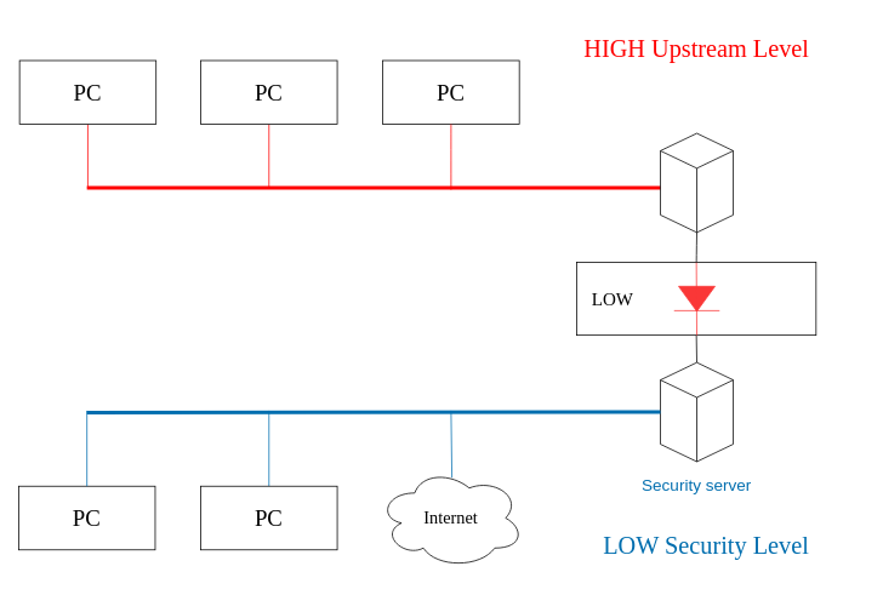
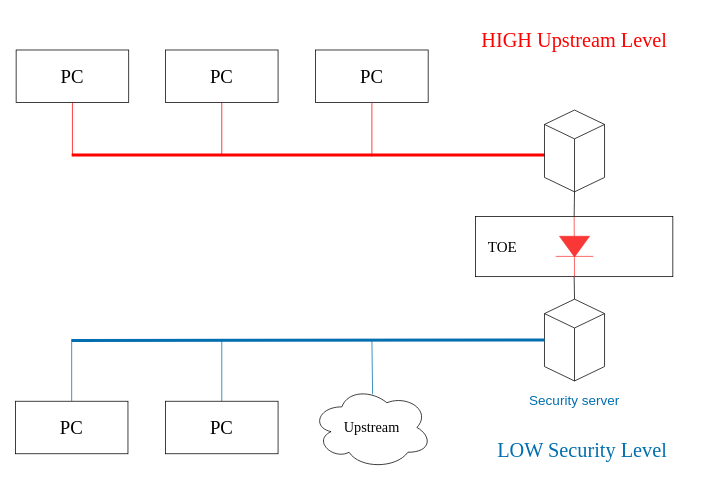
  <mxCell id="0" />
  <mxCell id="1" parent="0" />
  <mxCell id="2" value="" style="endArrow=none;html=1;rounded=0;entryX=0.5;entryY=1;entryDx=0;entryDy=0;fontColor=default;fillColor=#1ba1e2;strokeColor=#ff0000;" parent="1" target="22" edge="1"><mxGeometry width="50" height="50" relative="1" as="geometry"><mxPoint x="96" y="206" as="sourcePoint" /><mxPoint x="96" y="86" as="targetPoint" /><Array as="points" /></mxGeometry></mxCell>
  <mxCell id="3" value="" style="endArrow=none;html=1;rounded=0;fontColor=default;fillColor=#1ba1e2;strokeColor=#ff0000;strokeWidth=4;" parent="1" edge="1"><mxGeometry width="50" height="50" relative="1" as="geometry"><mxPoint x="95" y="206" as="sourcePoint" /><mxPoint x="735" y="206" as="targetPoint" /><Array as="points" /></mxGeometry></mxCell>
  <mxCell id="4" value="" style="endArrow=none;html=1;rounded=0;entryX=0.5;entryY=1;entryDx=0;entryDy=0;fontColor=default;fillColor=#1ba1e2;strokeColor=#ff0000;" parent="1" target="21" edge="1"><mxGeometry width="50" height="50" relative="1" as="geometry"><mxPoint x="295" y="206" as="sourcePoint" /><mxPoint x="295" y="86" as="targetPoint" /><Array as="points" /></mxGeometry></mxCell>
- <mxCell id="5" value="&lt;font style=&quot;font-size: 19px;&quot; face=&quot;Verdana&quot;&gt;Internet&lt;/font&gt;" style="ellipse;shape=cloud;whiteSpace=wrap;html=1;fillColor=default;fontColor=default;" parent="1" vertex="1"><mxGeometry x="415" y="514" width="160" height="110" as="geometry" /></mxCell>
+ <mxCell id="5" value="&lt;font style=&quot;font-size: 19px;&quot; face=&quot;Verdana&quot;&gt;Upstream&lt;/font&gt;" style="ellipse;shape=cloud;whiteSpace=wrap;html=1;fillColor=default;fontColor=default;" parent="1" vertex="1"><mxGeometry x="415" y="514" width="160" height="110" as="geometry" /></mxCell>
  <mxCell id="6" value="" style="html=1;whiteSpace=wrap;shape=isoCube2;backgroundOutline=1;isoAngle=15;fontColor=default;" parent="1" vertex="1"><mxGeometry x="725" y="146" width="80" height="109" as="geometry" /></mxCell>
- <mxCell id="7" value="&lt;font style=&quot;font-size: 20px;&quot;&gt;&lt;font style=&quot;font-size: 20px;&quot; face=&quot;Verdana&quot;&gt;&amp;nbsp; &amp;nbsp;&lt;/font&gt;&lt;span style=&quot;font-family: Verdana; background-color: initial;&quot;&gt;&lt;font style=&quot;font-size: 20px;&quot;&gt;LOW&lt;/font&gt;&lt;/span&gt;&lt;/font&gt;" style="rounded=0;whiteSpace=wrap;html=1;align=left;" parent="1" vertex="1"><mxGeometry x="633" y="288" width="263" height="80" as="geometry" /></mxCell>
+ <mxCell id="7" value="&lt;font style=&quot;font-size: 20px;&quot;&gt;&lt;font style=&quot;font-size: 20px;&quot; face=&quot;Verdana&quot;&gt;&amp;nbsp; &amp;nbsp;&lt;/font&gt;&lt;span style=&quot;font-family: Verdana; background-color: initial;&quot;&gt;&lt;font style=&quot;font-size: 20px;&quot;&gt;TOE&lt;/font&gt;&lt;/span&gt;&lt;/font&gt;" style="rounded=0;whiteSpace=wrap;html=1;align=left;" parent="1" vertex="1"><mxGeometry x="633" y="288" width="263" height="80" as="geometry" /></mxCell>
  <mxCell id="8" value="" style="endArrow=none;html=1;rounded=0;exitX=0.5;exitY=0;exitDx=0;exitDy=0;exitPerimeter=0;entryX=0.5;entryY=1;entryDx=0;entryDy=0;" parent="1" source="9" target="7" edge="1"><mxGeometry width="50" height="50" relative="1" as="geometry"><mxPoint x="775" y="449" as="sourcePoint" /><mxPoint x="770" y="379" as="targetPoint" /></mxGeometry></mxCell>
  <mxCell id="9" value="" style="html=1;whiteSpace=wrap;shape=isoCube2;backgroundOutline=1;isoAngle=15;fontColor=default;" parent="1" vertex="1"><mxGeometry x="725" y="398" width="80" height="109" as="geometry" /></mxCell>
  <mxCell id="10" value="" style="endArrow=none;html=1;rounded=0;strokeColor=#006eaf;entryX=0;entryY=0.5;entryDx=0;entryDy=0;entryPerimeter=0;strokeWidth=4;" parent="1" target="9" edge="1"><mxGeometry width="50" height="50" relative="1" as="geometry"><mxPoint x="95" y="453" as="sourcePoint" /><mxPoint x="775" y="538" as="targetPoint" /></mxGeometry></mxCell>
  <mxCell id="11" value="&lt;font color=&quot;#006eaf&quot; style=&quot;font-size: 18px;&quot;&gt;Security server&lt;/font&gt;" style="text;html=1;whiteSpace=wrap;overflow=hidden;rounded=0;align=center;" parent="1" vertex="1"><mxGeometry x="645" y="517" width="240" height="30" as="geometry" /></mxCell>
  <mxCell id="12" value="" style="triangle;whiteSpace=wrap;html=1;rotation=90;strokeColor=#FA3737;gradientColor=none;fillColor=#FA3737;shadow=0;rounded=0;" parent="1" vertex="1"><mxGeometry x="751.25" y="308" width="27.5" height="40" as="geometry" /></mxCell>
  <mxCell id="13" value="" style="endArrow=none;html=1;rounded=0;strokeColor=#FA3737;" parent="1" edge="1"><mxGeometry width="50" height="50" relative="1" as="geometry"><mxPoint x="740" y="341" as="sourcePoint" /><mxPoint x="790" y="341" as="targetPoint" /></mxGeometry></mxCell>
  <mxCell id="14" value="" style="endArrow=none;html=1;rounded=0;strokeColor=#006eaf;exitX=0.506;exitY=0.097;exitDx=0;exitDy=0;exitPerimeter=0;" parent="1" source="5" edge="1"><mxGeometry width="50" height="50" relative="1" as="geometry"><mxPoint x="495" y="535" as="sourcePoint" /><mxPoint x="495" y="451" as="targetPoint" /></mxGeometry></mxCell>
  <mxCell id="15" value="" style="endArrow=none;html=1;rounded=0;exitX=0.5;exitY=0;exitDx=0;exitDy=0;strokeColor=#006eaf;" parent="1" source="16" edge="1"><mxGeometry width="50" height="50" relative="1" as="geometry"><mxPoint x="295" y="591" as="sourcePoint" /><mxPoint x="295" y="451" as="targetPoint" /></mxGeometry></mxCell>
  <mxCell id="16" value="&lt;font face=&quot;Verdana&quot;&gt;&lt;span style=&quot;font-size: 25px;&quot;&gt;PC&lt;/span&gt;&lt;/font&gt;" style="rounded=0;whiteSpace=wrap;html=1;fontColor=default;" parent="1" vertex="1"><mxGeometry x="220" y="534" width="150" height="70" as="geometry" /></mxCell>
  <mxCell id="17" value="&lt;font face=&quot;Verdana&quot;&gt;&lt;span style=&quot;font-size: 25px;&quot;&gt;PC&lt;/span&gt;&lt;/font&gt;" style="rounded=0;whiteSpace=wrap;html=1;fontColor=default;" parent="1" vertex="1"><mxGeometry x="20" y="534" width="150" height="70" as="geometry" /></mxCell>
  <mxCell id="18" value="" style="endArrow=none;html=1;rounded=0;strokeColor=#006eaf;exitX=0.5;exitY=0;exitDx=0;exitDy=0;endSize=6;startSize=6;" parent="1" source="17" edge="1"><mxGeometry width="50" height="50" relative="1" as="geometry"><mxPoint x="95" y="591" as="sourcePoint" /><mxPoint x="95" y="451" as="targetPoint" /></mxGeometry></mxCell>
  <mxCell id="19" value="&lt;font color=&quot;#ff0000&quot; style=&quot;font-size: 27px;&quot; face=&quot;Verdana&quot;&gt;&lt;span style=&quot;&quot;&gt;HIGH Upstream Level&lt;/span&gt;&lt;/font&gt;" style="text;html=1;align=center;verticalAlign=middle;whiteSpace=wrap;rounded=0;" parent="1" vertex="1"><mxGeometry x="599.5" y="20" width="330" height="65" as="geometry" /></mxCell>
  <mxCell id="20" value="&lt;font color=&quot;#006eaf&quot; style=&quot;font-size: 27px;&quot; face=&quot;Verdana&quot;&gt;&lt;span style=&quot;&quot;&gt;LOW Security Level&lt;/span&gt;&lt;/font&gt;" style="text;html=1;align=center;verticalAlign=middle;whiteSpace=wrap;rounded=0;" parent="1" vertex="1"><mxGeometry x="602.5" y="567" width="345" height="65" as="geometry" /></mxCell>
  <mxCell id="21" value="&lt;font face=&quot;Verdana&quot;&gt;&lt;span style=&quot;font-size: 25px;&quot;&gt;PC&lt;/span&gt;&lt;/font&gt;" style="rounded=0;whiteSpace=wrap;html=1;fontColor=default;" parent="1" vertex="1"><mxGeometry x="220" y="66" width="150" height="70" as="geometry" /></mxCell>
  <mxCell id="22" value="&lt;font face=&quot;Verdana&quot;&gt;&lt;span style=&quot;font-size: 25px;&quot;&gt;PC&lt;/span&gt;&lt;/font&gt;" style="rounded=0;whiteSpace=wrap;html=1;fontColor=default;" parent="1" vertex="1"><mxGeometry x="21" y="66" width="150" height="70" as="geometry" /></mxCell>
  <mxCell id="23" value="" style="endArrow=none;html=1;rounded=0;strokeColor=#FA3737;entryX=0.5;entryY=0;entryDx=0;entryDy=0;" parent="1" target="7" edge="1"><mxGeometry width="50" height="50" relative="1" as="geometry"><mxPoint x="765" y="368" as="sourcePoint" /><mxPoint x="775" y="338" as="targetPoint" /></mxGeometry></mxCell>
  <mxCell id="24" value="" style="endArrow=none;html=1;rounded=0;fontSize=12;startSize=8;endSize=8;curved=1;entryX=0.5;entryY=1;entryDx=0;entryDy=0;entryPerimeter=0;exitX=0.5;exitY=0;exitDx=0;exitDy=0;" parent="1" source="7" target="6" edge="1"><mxGeometry width="50" height="50" relative="1" as="geometry"><mxPoint x="435" y="338" as="sourcePoint" /><mxPoint x="485" y="288" as="targetPoint" /></mxGeometry></mxCell>
  <mxCell id="25" value="&lt;font face=&quot;Verdana&quot;&gt;&lt;span style=&quot;font-size: 25px;&quot;&gt;PC&lt;/span&gt;&lt;/font&gt;" style="rounded=0;whiteSpace=wrap;html=1;fontColor=default;" parent="1" vertex="1"><mxGeometry x="420" y="66" width="150" height="70" as="geometry" /></mxCell>
  <mxCell id="26" value="" style="endArrow=none;html=1;rounded=0;fontSize=12;startSize=8;endSize=8;curved=1;exitX=0.5;exitY=1;exitDx=0;exitDy=0;strokeColor=#ff0000;" parent="1" source="25" edge="1"><mxGeometry width="50" height="50" relative="1" as="geometry"><mxPoint x="495" y="348" as="sourcePoint" /><mxPoint x="495" y="208" as="targetPoint" /></mxGeometry></mxCell>
